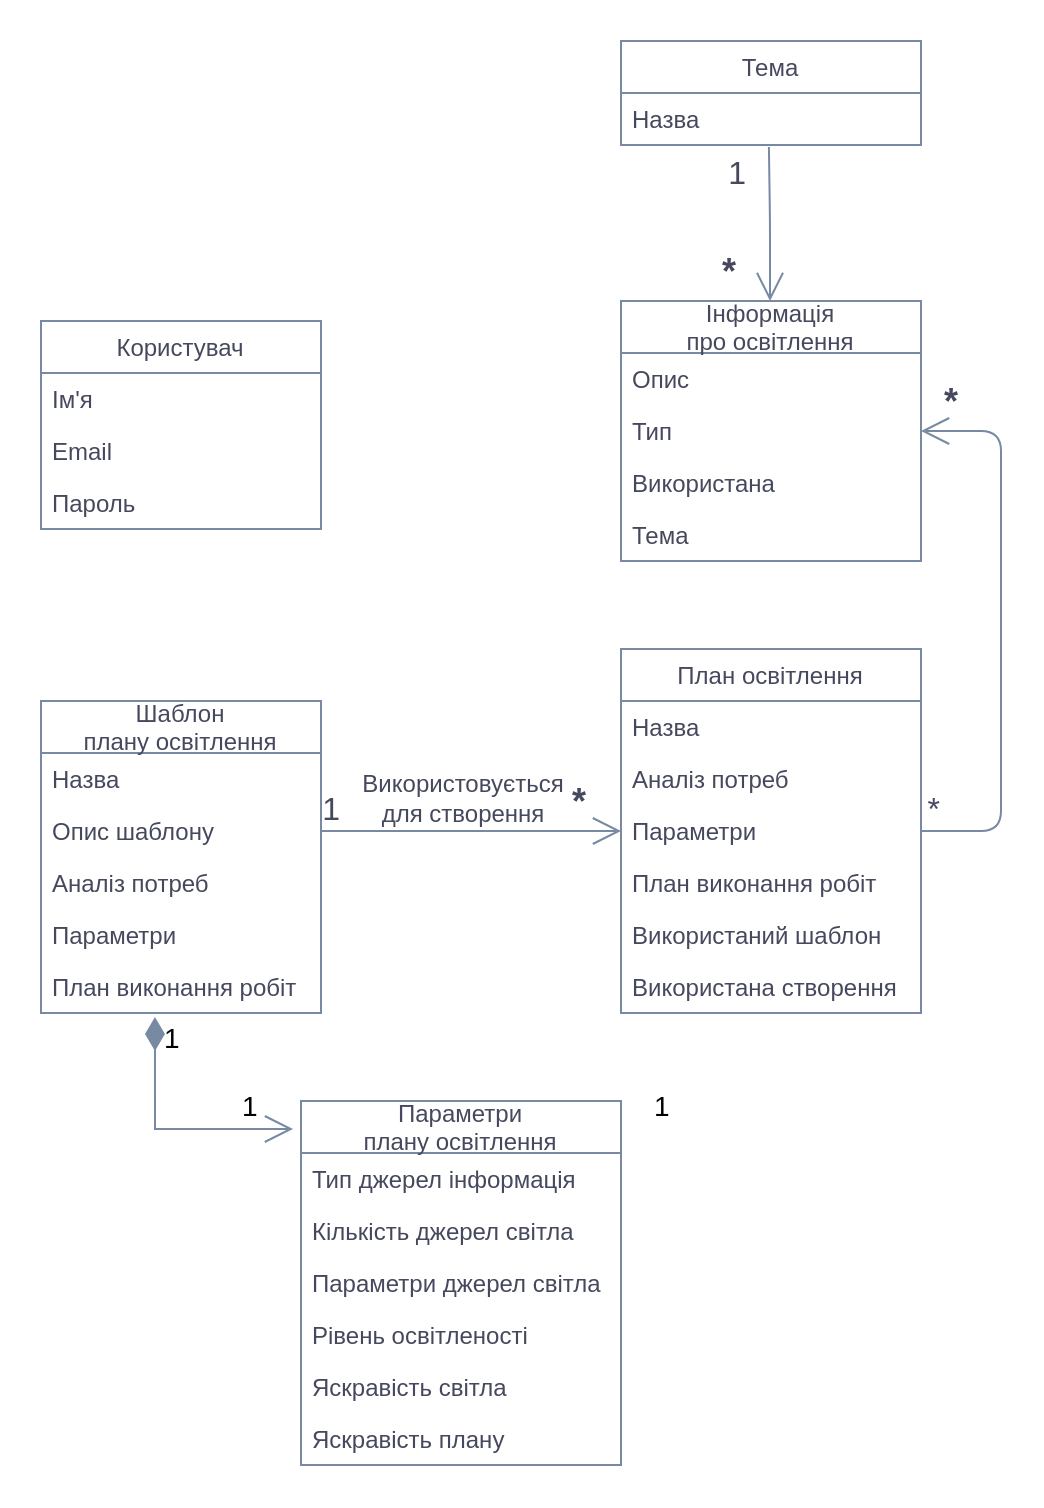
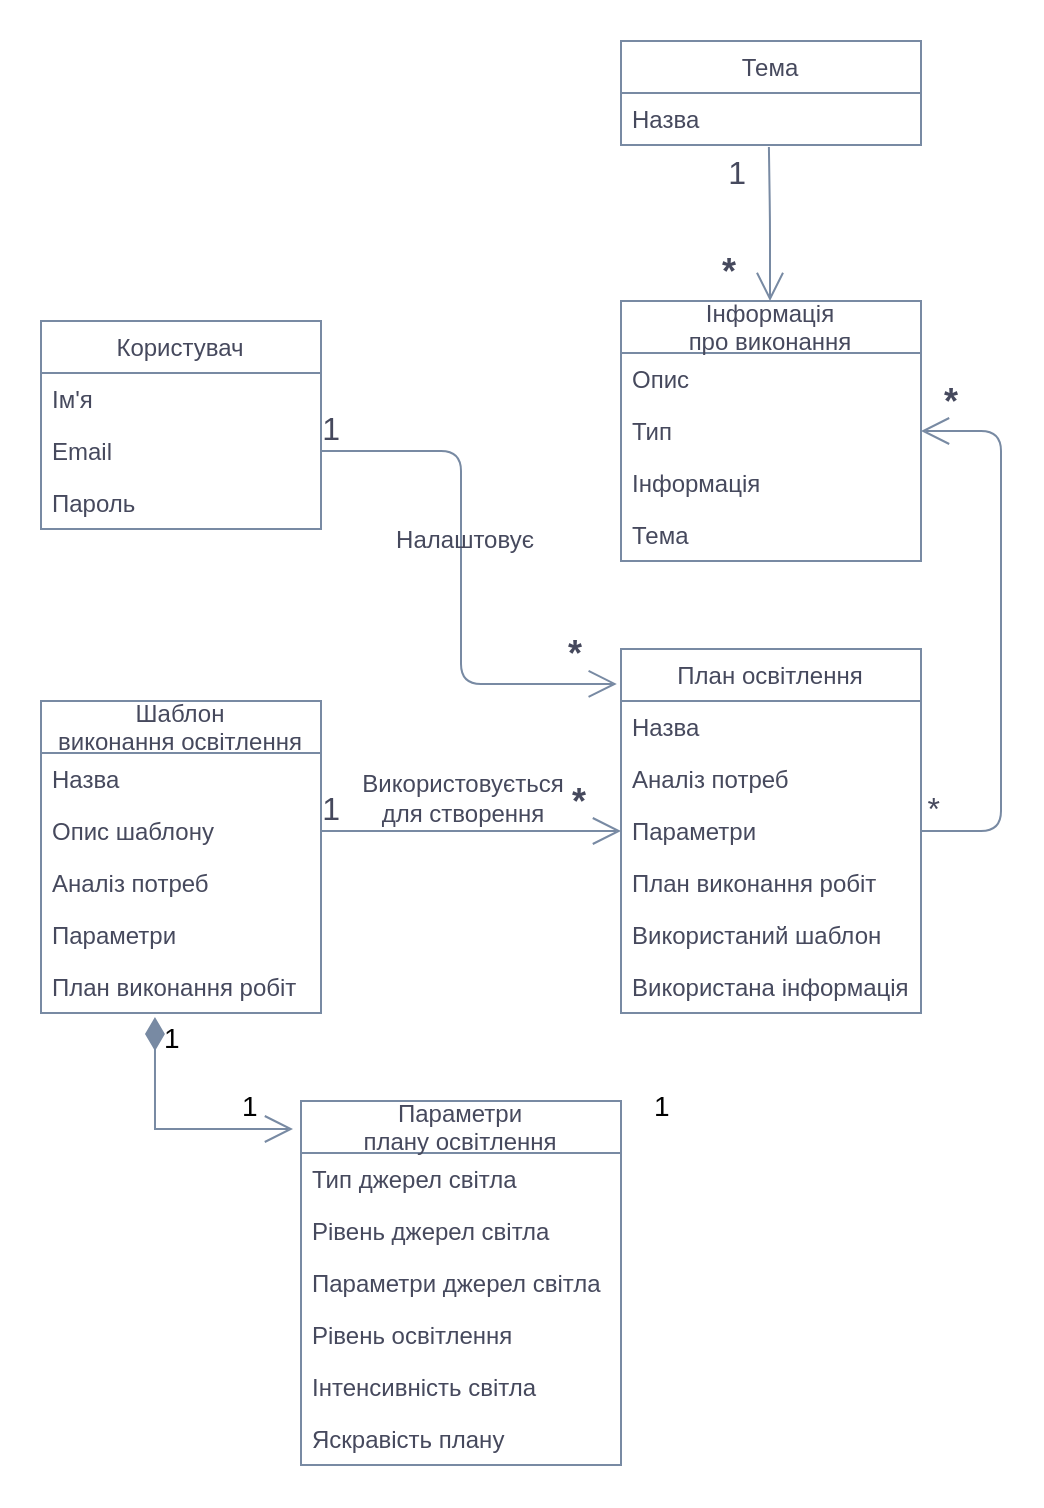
  <mxCell id="0" />
  <mxCell id="1" parent="0" />
  <mxCell id="2" value="Користувач" style="swimlane;fontStyle=0;childLayout=stackLayout;horizontal=1;startSize=26;fillColor=none;horizontalStack=0;resizeParent=1;resizeParentMax=0;resizeLast=0;collapsible=1;marginBottom=0;labelBackgroundColor=none;strokeColor=#788AA3;fontColor=#46495D;" parent="1" vertex="1"><mxGeometry x="20" y="160" width="140" height="104" as="geometry" /></mxCell>
  <mxCell id="3" value="Ім'я" style="text;strokeColor=none;fillColor=none;align=left;verticalAlign=top;spacingLeft=4;spacingRight=4;overflow=hidden;rotatable=0;points=[[0,0.5],[1,0.5]];portConstraint=eastwest;labelBackgroundColor=none;fontColor=#46495D;" parent="2" vertex="1"><mxGeometry y="26" width="140" height="26" as="geometry" /></mxCell>
  <mxCell id="4" value="Email" style="text;strokeColor=none;fillColor=none;align=left;verticalAlign=top;spacingLeft=4;spacingRight=4;overflow=hidden;rotatable=0;points=[[0,0.5],[1,0.5]];portConstraint=eastwest;labelBackgroundColor=none;fontColor=#46495D;" parent="2" vertex="1"><mxGeometry y="52" width="140" height="26" as="geometry" /></mxCell>
  <mxCell id="5" value="Пароль&#10;" style="text;strokeColor=none;fillColor=none;align=left;verticalAlign=top;spacingLeft=4;spacingRight=4;overflow=hidden;rotatable=0;points=[[0,0.5],[1,0.5]];portConstraint=eastwest;labelBackgroundColor=none;fontColor=#46495D;" parent="2" vertex="1"><mxGeometry y="78" width="140" height="26" as="geometry" /></mxCell>
  <mxCell id="6" value="Тема" style="swimlane;fontStyle=0;childLayout=stackLayout;horizontal=1;startSize=26;fillColor=none;horizontalStack=0;resizeParent=1;resizeParentMax=0;resizeLast=0;collapsible=1;marginBottom=0;labelBackgroundColor=none;strokeColor=#788AA3;fontColor=#46495D;" parent="1" vertex="1"><mxGeometry x="310" y="20" width="150" height="52" as="geometry" /></mxCell>
  <mxCell id="7" value="Назва" style="text;strokeColor=none;fillColor=none;align=left;verticalAlign=top;spacingLeft=4;spacingRight=4;overflow=hidden;rotatable=0;points=[[0,0.5],[1,0.5]];portConstraint=eastwest;labelBackgroundColor=none;fontColor=#46495D;" parent="6" vertex="1"><mxGeometry y="26" width="150" height="26" as="geometry" /></mxCell>
- <mxCell id="8" value="Інформація&#10;про освітлення" style="swimlane;fontStyle=0;childLayout=stackLayout;horizontal=1;startSize=26;fillColor=none;horizontalStack=0;resizeParent=1;resizeParentMax=0;resizeLast=0;collapsible=1;marginBottom=0;labelBackgroundColor=none;strokeColor=#788AA3;fontColor=#46495D;" parent="1" vertex="1"><mxGeometry x="310" y="150" width="150" height="130" as="geometry" /></mxCell>
+ <mxCell id="8" value="Інформація&#10;про виконання" style="swimlane;fontStyle=0;childLayout=stackLayout;horizontal=1;startSize=26;fillColor=none;horizontalStack=0;resizeParent=1;resizeParentMax=0;resizeLast=0;collapsible=1;marginBottom=0;labelBackgroundColor=none;strokeColor=#788AA3;fontColor=#46495D;" parent="1" vertex="1"><mxGeometry x="310" y="150" width="150" height="130" as="geometry" /></mxCell>
  <mxCell id="9" value="Опис" style="text;strokeColor=none;fillColor=none;align=left;verticalAlign=top;spacingLeft=4;spacingRight=4;overflow=hidden;rotatable=0;points=[[0,0.5],[1,0.5]];portConstraint=eastwest;labelBackgroundColor=none;fontColor=#46495D;" parent="8" vertex="1"><mxGeometry y="26" width="150" height="26" as="geometry" /></mxCell>
  <mxCell id="10" value="Тип" style="text;strokeColor=none;fillColor=none;align=left;verticalAlign=top;spacingLeft=4;spacingRight=4;overflow=hidden;rotatable=0;points=[[0,0.5],[1,0.5]];portConstraint=eastwest;labelBackgroundColor=none;fontColor=#46495D;" parent="8" vertex="1"><mxGeometry y="52" width="150" height="26" as="geometry" /></mxCell>
- <mxCell id="11" value="Використана" style="text;strokeColor=none;fillColor=none;align=left;verticalAlign=top;spacingLeft=4;spacingRight=4;overflow=hidden;rotatable=0;points=[[0,0.5],[1,0.5]];portConstraint=eastwest;labelBackgroundColor=none;fontColor=#46495D;" parent="8" vertex="1"><mxGeometry y="78" width="150" height="26" as="geometry" /></mxCell>
+ <mxCell id="11" value="Інформація" style="text;strokeColor=none;fillColor=none;align=left;verticalAlign=top;spacingLeft=4;spacingRight=4;overflow=hidden;rotatable=0;points=[[0,0.5],[1,0.5]];portConstraint=eastwest;labelBackgroundColor=none;fontColor=#46495D;" parent="8" vertex="1"><mxGeometry y="78" width="150" height="26" as="geometry" /></mxCell>
  <mxCell id="12" value="Тема" style="text;strokeColor=none;fillColor=none;align=left;verticalAlign=top;spacingLeft=4;spacingRight=4;overflow=hidden;rotatable=0;points=[[0,0.5],[1,0.5]];portConstraint=eastwest;labelBackgroundColor=none;fontColor=#46495D;" vertex="1" parent="8"><mxGeometry y="104" width="150" height="26" as="geometry" /></mxCell>
- <mxCell id="13" value="Шаблон &#10;плану освітлення" style="swimlane;fontStyle=0;childLayout=stackLayout;horizontal=1;startSize=26;fillColor=none;horizontalStack=0;resizeParent=1;resizeParentMax=0;resizeLast=0;collapsible=1;marginBottom=0;labelBackgroundColor=none;strokeColor=#788AA3;fontColor=#46495D;" parent="1" vertex="1"><mxGeometry x="20" y="350" width="140" height="156" as="geometry" /></mxCell>
+ <mxCell id="13" value="Шаблон &#10;виконання освітлення" style="swimlane;fontStyle=0;childLayout=stackLayout;horizontal=1;startSize=26;fillColor=none;horizontalStack=0;resizeParent=1;resizeParentMax=0;resizeLast=0;collapsible=1;marginBottom=0;labelBackgroundColor=none;strokeColor=#788AA3;fontColor=#46495D;" parent="1" vertex="1"><mxGeometry x="20" y="350" width="140" height="156" as="geometry" /></mxCell>
  <mxCell id="14" value="Назва" style="text;strokeColor=none;fillColor=none;align=left;verticalAlign=top;spacingLeft=4;spacingRight=4;overflow=hidden;rotatable=0;points=[[0,0.5],[1,0.5]];portConstraint=eastwest;labelBackgroundColor=none;fontColor=#46495D;" parent="13" vertex="1"><mxGeometry y="26" width="140" height="26" as="geometry" /></mxCell>
  <mxCell id="15" value="Опис шаблону" style="text;strokeColor=none;fillColor=none;align=left;verticalAlign=top;spacingLeft=4;spacingRight=4;overflow=hidden;rotatable=0;points=[[0,0.5],[1,0.5]];portConstraint=eastwest;labelBackgroundColor=none;fontColor=#46495D;" parent="13" vertex="1"><mxGeometry y="52" width="140" height="26" as="geometry" /></mxCell>
  <mxCell id="16" value="Аналіз потреб" style="text;strokeColor=none;fillColor=none;align=left;verticalAlign=top;spacingLeft=4;spacingRight=4;overflow=hidden;rotatable=0;points=[[0,0.5],[1,0.5]];portConstraint=eastwest;labelBackgroundColor=none;fontColor=#46495D;" parent="13" vertex="1"><mxGeometry y="78" width="140" height="26" as="geometry" /></mxCell>
  <mxCell id="17" value="Параметри" style="text;strokeColor=none;fillColor=none;align=left;verticalAlign=top;spacingLeft=4;spacingRight=4;overflow=hidden;rotatable=0;points=[[0,0.5],[1,0.5]];portConstraint=eastwest;labelBackgroundColor=none;fontColor=#46495D;" parent="13" vertex="1"><mxGeometry y="104" width="140" height="26" as="geometry" /></mxCell>
  <mxCell id="18" value="План виконання робіт" style="text;strokeColor=none;fillColor=none;align=left;verticalAlign=top;spacingLeft=4;spacingRight=4;overflow=hidden;rotatable=0;points=[[0,0.5],[1,0.5]];portConstraint=eastwest;labelBackgroundColor=none;fontColor=#46495D;" parent="13" vertex="1"><mxGeometry y="130" width="140" height="26" as="geometry" /></mxCell>
  <mxCell id="19" value="План освітлення" style="swimlane;fontStyle=0;childLayout=stackLayout;horizontal=1;startSize=26;fillColor=none;horizontalStack=0;resizeParent=1;resizeParentMax=0;resizeLast=0;collapsible=1;marginBottom=0;labelBackgroundColor=none;strokeColor=#788AA3;fontColor=#46495D;" parent="1" vertex="1"><mxGeometry x="310" y="324" width="150" height="182" as="geometry" /></mxCell>
  <mxCell id="20" value="Назва" style="text;strokeColor=none;fillColor=none;align=left;verticalAlign=top;spacingLeft=4;spacingRight=4;overflow=hidden;rotatable=0;points=[[0,0.5],[1,0.5]];portConstraint=eastwest;labelBackgroundColor=none;fontColor=#46495D;" parent="19" vertex="1"><mxGeometry y="26" width="150" height="26" as="geometry" /></mxCell>
  <mxCell id="21" value="Аналіз потреб" style="text;strokeColor=none;fillColor=none;align=left;verticalAlign=top;spacingLeft=4;spacingRight=4;overflow=hidden;rotatable=0;points=[[0,0.5],[1,0.5]];portConstraint=eastwest;labelBackgroundColor=none;fontColor=#46495D;" parent="19" vertex="1"><mxGeometry y="52" width="150" height="26" as="geometry" /></mxCell>
  <mxCell id="22" value="Параметри" style="text;strokeColor=none;fillColor=none;align=left;verticalAlign=top;spacingLeft=4;spacingRight=4;overflow=hidden;rotatable=0;points=[[0,0.5],[1,0.5]];portConstraint=eastwest;labelBackgroundColor=none;fontColor=#46495D;" parent="19" vertex="1"><mxGeometry y="78" width="150" height="26" as="geometry" /></mxCell>
  <mxCell id="23" value="План виконання робіт" style="text;strokeColor=none;fillColor=none;align=left;verticalAlign=top;spacingLeft=4;spacingRight=4;overflow=hidden;rotatable=0;points=[[0,0.5],[1,0.5]];portConstraint=eastwest;labelBackgroundColor=none;fontColor=#46495D;" parent="19" vertex="1"><mxGeometry y="104" width="150" height="26" as="geometry" /></mxCell>
  <mxCell id="24" value="Використаний шаблон" style="text;strokeColor=none;fillColor=none;align=left;verticalAlign=top;spacingLeft=4;spacingRight=4;overflow=hidden;rotatable=0;points=[[0,0.5],[1,0.5]];portConstraint=eastwest;labelBackgroundColor=none;fontColor=#46495D;" vertex="1" parent="19"><mxGeometry y="130" width="150" height="26" as="geometry" /></mxCell>
- <mxCell id="25" value="Використана створення" style="text;strokeColor=none;fillColor=none;align=left;verticalAlign=top;spacingLeft=4;spacingRight=4;overflow=hidden;rotatable=0;points=[[0,0.5],[1,0.5]];portConstraint=eastwest;labelBackgroundColor=none;fontColor=#46495D;" vertex="1" parent="19"><mxGeometry y="156" width="150" height="26" as="geometry" /></mxCell>
+ <mxCell id="25" value="Використана інформація" style="text;strokeColor=none;fillColor=none;align=left;verticalAlign=top;spacingLeft=4;spacingRight=4;overflow=hidden;rotatable=0;points=[[0,0.5],[1,0.5]];portConstraint=eastwest;labelBackgroundColor=none;fontColor=#46495D;" vertex="1" parent="19"><mxGeometry y="156" width="150" height="26" as="geometry" /></mxCell>
  <mxCell id="26" value="Параметри &#10;плану освітлення" style="swimlane;fontStyle=0;childLayout=stackLayout;horizontal=1;startSize=26;fillColor=none;horizontalStack=0;resizeParent=1;resizeParentMax=0;resizeLast=0;collapsible=1;marginBottom=0;labelBackgroundColor=none;strokeColor=#788AA3;fontColor=#46495D;" vertex="1" parent="1"><mxGeometry x="150" y="550" width="160" height="182" as="geometry" /></mxCell>
- <mxCell id="27" value="Тип джерел інформація" style="text;strokeColor=none;fillColor=none;align=left;verticalAlign=top;spacingLeft=4;spacingRight=4;overflow=hidden;rotatable=0;points=[[0,0.5],[1,0.5]];portConstraint=eastwest;labelBackgroundColor=none;fontColor=#46495D;" vertex="1" parent="26"><mxGeometry y="26" width="160" height="26" as="geometry" /></mxCell>
- <mxCell id="28" value="Кількість джерел світла" style="text;strokeColor=none;fillColor=none;align=left;verticalAlign=top;spacingLeft=4;spacingRight=4;overflow=hidden;rotatable=0;points=[[0,0.5],[1,0.5]];portConstraint=eastwest;labelBackgroundColor=none;fontColor=#46495D;" vertex="1" parent="26"><mxGeometry y="52" width="160" height="26" as="geometry" /></mxCell>
+ <mxCell id="27" value="Тип джерел світла" style="text;strokeColor=none;fillColor=none;align=left;verticalAlign=top;spacingLeft=4;spacingRight=4;overflow=hidden;rotatable=0;points=[[0,0.5],[1,0.5]];portConstraint=eastwest;labelBackgroundColor=none;fontColor=#46495D;" vertex="1" parent="26"><mxGeometry y="26" width="160" height="26" as="geometry" /></mxCell>
+ <mxCell id="28" value="Рівень джерел світла" style="text;strokeColor=none;fillColor=none;align=left;verticalAlign=top;spacingLeft=4;spacingRight=4;overflow=hidden;rotatable=0;points=[[0,0.5],[1,0.5]];portConstraint=eastwest;labelBackgroundColor=none;fontColor=#46495D;" vertex="1" parent="26"><mxGeometry y="52" width="160" height="26" as="geometry" /></mxCell>
  <mxCell id="29" value="Параметри джерел світла" style="text;strokeColor=none;fillColor=none;align=left;verticalAlign=top;spacingLeft=4;spacingRight=4;overflow=hidden;rotatable=0;points=[[0,0.5],[1,0.5]];portConstraint=eastwest;labelBackgroundColor=none;fontColor=#46495D;" vertex="1" parent="26"><mxGeometry y="78" width="160" height="26" as="geometry" /></mxCell>
- <mxCell id="30" value="Рівень освітленості" style="text;strokeColor=none;fillColor=none;align=left;verticalAlign=top;spacingLeft=4;spacingRight=4;overflow=hidden;rotatable=0;points=[[0,0.5],[1,0.5]];portConstraint=eastwest;labelBackgroundColor=none;fontColor=#46495D;" vertex="1" parent="26"><mxGeometry y="104" width="160" height="26" as="geometry" /></mxCell>
- <mxCell id="31" value="Яскравість світла" style="text;strokeColor=none;fillColor=none;align=left;verticalAlign=top;spacingLeft=4;spacingRight=4;overflow=hidden;rotatable=0;points=[[0,0.5],[1,0.5]];portConstraint=eastwest;labelBackgroundColor=none;fontColor=#46495D;" vertex="1" parent="26"><mxGeometry y="130" width="160" height="26" as="geometry" /></mxCell>
+ <mxCell id="30" value="Рівень освітлення" style="text;strokeColor=none;fillColor=none;align=left;verticalAlign=top;spacingLeft=4;spacingRight=4;overflow=hidden;rotatable=0;points=[[0,0.5],[1,0.5]];portConstraint=eastwest;labelBackgroundColor=none;fontColor=#46495D;" vertex="1" parent="26"><mxGeometry y="104" width="160" height="26" as="geometry" /></mxCell>
+ <mxCell id="31" value="Інтенсивність світла" style="text;strokeColor=none;fillColor=none;align=left;verticalAlign=top;spacingLeft=4;spacingRight=4;overflow=hidden;rotatable=0;points=[[0,0.5],[1,0.5]];portConstraint=eastwest;labelBackgroundColor=none;fontColor=#46495D;" vertex="1" parent="26"><mxGeometry y="130" width="160" height="26" as="geometry" /></mxCell>
  <mxCell id="32" value="Яскравість плану" style="text;strokeColor=none;fillColor=none;align=left;verticalAlign=top;spacingLeft=4;spacingRight=4;overflow=hidden;rotatable=0;points=[[0,0.5],[1,0.5]];portConstraint=eastwest;labelBackgroundColor=none;fontColor=#46495D;" vertex="1" parent="26"><mxGeometry y="156" width="160" height="26" as="geometry" /></mxCell>
  <mxCell id="33" value="" style="endArrow=none;html=1;startSize=12;startArrow=open;startFill=0;edgeStyle=orthogonalEdgeStyle;entryX=1;entryY=0.5;entryDx=0;entryDy=0;exitX=0;exitY=0.5;exitDx=0;exitDy=0;fontSize=12;labelBackgroundColor=none;strokeColor=#788AA3;fontColor=default;" edge="1" parent="1" source="22" target="15"><mxGeometry relative="1" as="geometry"><mxPoint x="300" y="550" as="sourcePoint" /><mxPoint x="180" y="550" as="targetPoint" /><Array as="points"><mxPoint x="200" y="415" /><mxPoint x="200" y="415" /></Array></mxGeometry></mxCell>
  <mxCell id="34" value="*" style="edgeLabel;resizable=0;html=1;align=left;verticalAlign=bottom;fontSize=18;fontStyle=1;labelBackgroundColor=none;fontColor=#46495D;" connectable="0" vertex="1" parent="33"><mxGeometry x="-1" relative="1" as="geometry"><mxPoint x="-26" y="-1" as="offset" /></mxGeometry></mxCell>
  <mxCell id="35" value="1" style="edgeLabel;resizable=0;html=1;align=right;verticalAlign=bottom;fontSize=16;fontStyle=0;labelBackgroundColor=none;fontColor=#46495D;" connectable="0" vertex="1" parent="33"><mxGeometry x="1" relative="1" as="geometry"><mxPoint x="10" as="offset" /></mxGeometry></mxCell>
  <mxCell id="36" value="Використовується &lt;br&gt;для створення" style="edgeLabel;html=1;align=center;verticalAlign=middle;resizable=0;points=[];fontSize=12;labelBackgroundColor=none;fontColor=#46495D;" connectable="0" vertex="1" parent="33"><mxGeometry x="0.066" y="-1" relative="1" as="geometry"><mxPoint y="-16" as="offset" /></mxGeometry></mxCell>
+ <mxCell id="37" value="" style="endArrow=none;html=1;startSize=12;startArrow=open;startFill=0;edgeStyle=orthogonalEdgeStyle;entryX=1;entryY=0.5;entryDx=0;entryDy=0;fontSize=12;exitX=-0.014;exitY=0.096;exitDx=0;exitDy=0;exitPerimeter=0;labelBackgroundColor=none;strokeColor=#788AA3;fontColor=default;" edge="1" parent="1" source="19" target="4"><mxGeometry relative="1" as="geometry"><mxPoint x="290" y="366" as="sourcePoint" /><mxPoint x="170" y="300" as="targetPoint" /><Array as="points"><mxPoint x="230" y="342" /><mxPoint x="230" y="225" /></Array></mxGeometry></mxCell>
+ <mxCell id="38" value="*" style="edgeLabel;resizable=0;html=1;align=left;verticalAlign=bottom;fontSize=18;fontStyle=1;labelBackgroundColor=none;fontColor=#46495D;" connectable="0" vertex="1" parent="37"><mxGeometry x="-1" relative="1" as="geometry"><mxPoint x="-26" y="-1" as="offset" /></mxGeometry></mxCell>
+ <mxCell id="39" value="1" style="edgeLabel;resizable=0;html=1;align=right;verticalAlign=bottom;fontSize=16;fontStyle=0;labelBackgroundColor=none;fontColor=#46495D;" connectable="0" vertex="1" parent="37"><mxGeometry x="1" relative="1" as="geometry"><mxPoint x="10" as="offset" /></mxGeometry></mxCell>
+ <mxCell id="40" value="Налаштовує" style="edgeLabel;html=1;align=center;verticalAlign=middle;resizable=0;points=[];fontSize=12;labelBackgroundColor=none;fontColor=#46495D;" connectable="0" vertex="1" parent="37"><mxGeometry x="0.066" y="-1" relative="1" as="geometry"><mxPoint y="-9" as="offset" /></mxGeometry></mxCell>
  <mxCell id="41" value="1" style="endArrow=open;html=1;endSize=12;startArrow=diamondThin;startSize=14;startFill=1;edgeStyle=orthogonalEdgeStyle;align=left;verticalAlign=bottom;rounded=0;exitX=0.407;exitY=1.077;exitDx=0;exitDy=0;exitPerimeter=0;fontSize=14;labelBackgroundColor=none;strokeColor=#788AA3;fontColor=default;" edge="1" parent="1" source="18"><mxGeometry x="-0.648" y="3" relative="1" as="geometry"><mxPoint x="280" y="300" as="sourcePoint" /><mxPoint x="146" y="564" as="targetPoint" /><Array as="points"><mxPoint x="77" y="564" /></Array><mxPoint as="offset" /></mxGeometry></mxCell>
  <mxCell id="42" value="&lt;span style=&quot;color: rgb(0, 0, 0); font-family: Helvetica; font-size: 14px; font-style: normal; font-variant-ligatures: normal; font-variant-caps: normal; font-weight: 400; letter-spacing: normal; orphans: 2; text-align: left; text-indent: 0px; text-transform: none; widows: 2; word-spacing: 0px; -webkit-text-stroke-width: 0px; background-color: rgb(255, 255, 255); text-decoration-thickness: initial; text-decoration-style: initial; text-decoration-color: initial; float: none; display: inline !important;&quot;&gt;1&lt;/span&gt;" style="text;whiteSpace=wrap;html=1;labelBackgroundColor=none;fontColor=#46495D;" vertex="1" parent="1"><mxGeometry x="119" y="538" width="40" height="40" as="geometry" /></mxCell>
  <mxCell id="43" value="&lt;span style=&quot;color: rgb(0, 0, 0); font-family: Helvetica; font-size: 14px; font-style: normal; font-variant-ligatures: normal; font-variant-caps: normal; font-weight: 400; letter-spacing: normal; orphans: 2; text-align: left; text-indent: 0px; text-transform: none; widows: 2; word-spacing: 0px; -webkit-text-stroke-width: 0px; background-color: rgb(255, 255, 255); text-decoration-thickness: initial; text-decoration-style: initial; text-decoration-color: initial; float: none; display: inline !important;&quot;&gt;1&lt;/span&gt;" style="text;whiteSpace=wrap;html=1;labelBackgroundColor=none;fontColor=#46495D;" vertex="1" parent="1"><mxGeometry x="325" y="538" width="40" height="40" as="geometry" /></mxCell>
  <mxCell id="44" value="" style="endArrow=none;html=1;startSize=12;startArrow=open;startFill=0;edgeStyle=orthogonalEdgeStyle;entryX=1;entryY=0.5;entryDx=0;entryDy=0;fontSize=12;exitX=1;exitY=0.5;exitDx=0;exitDy=0;labelBackgroundColor=none;strokeColor=#788AA3;fontColor=default;" edge="1" parent="1" source="10" target="22"><mxGeometry relative="1" as="geometry"><mxPoint x="630" y="390" as="sourcePoint" /><mxPoint x="770" y="458" as="targetPoint" /><Array as="points"><mxPoint x="500" y="215" /><mxPoint x="500" y="415" /></Array></mxGeometry></mxCell>
  <mxCell id="45" value="*" style="edgeLabel;resizable=0;html=1;align=left;verticalAlign=bottom;fontSize=18;fontStyle=1;labelBackgroundColor=none;fontColor=#46495D;" connectable="0" vertex="1" parent="44"><mxGeometry x="-1" relative="1" as="geometry"><mxPoint x="10" y="-1" as="offset" /></mxGeometry></mxCell>
  <mxCell id="46" value="*" style="edgeLabel;resizable=0;html=1;align=right;verticalAlign=bottom;fontSize=16;fontStyle=0;labelBackgroundColor=none;fontColor=#46495D;" connectable="0" vertex="1" parent="44"><mxGeometry x="1" relative="1" as="geometry"><mxPoint x="10" as="offset" /></mxGeometry></mxCell>
  <mxCell id="47" value="" style="endArrow=none;html=1;startSize=12;startArrow=open;startFill=0;edgeStyle=orthogonalEdgeStyle;fontSize=12;entryX=0.493;entryY=1.038;entryDx=0;entryDy=0;entryPerimeter=0;labelBackgroundColor=none;strokeColor=#788AA3;fontColor=default;" edge="1" parent="1" target="7"><mxGeometry relative="1" as="geometry"><mxPoint x="384.5" y="150" as="sourcePoint" /><mxPoint x="385" y="80" as="targetPoint" /><Array as="points"><mxPoint x="385" y="110" /></Array></mxGeometry></mxCell>
  <mxCell id="48" value="*" style="edgeLabel;resizable=0;html=1;align=left;verticalAlign=bottom;fontSize=18;fontStyle=1;labelBackgroundColor=none;fontColor=#46495D;" connectable="0" vertex="1" parent="47"><mxGeometry x="-1" relative="1" as="geometry"><mxPoint x="-26" y="-1" as="offset" /></mxGeometry></mxCell>
  <mxCell id="49" value="1" style="edgeLabel;resizable=0;html=1;align=right;verticalAlign=bottom;fontSize=16;fontStyle=0;labelBackgroundColor=none;fontColor=#46495D;" connectable="0" vertex="1" parent="47"><mxGeometry x="1" relative="1" as="geometry"><mxPoint x="-11" y="24" as="offset" /></mxGeometry></mxCell>
